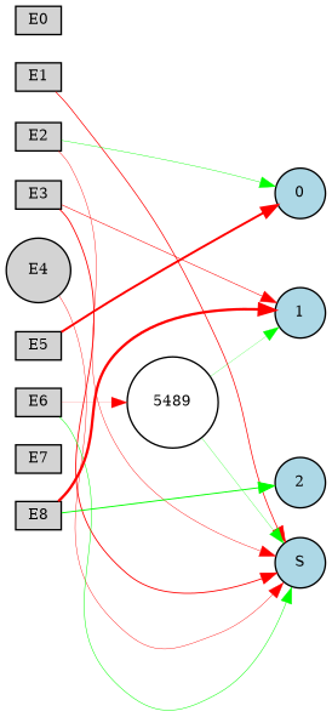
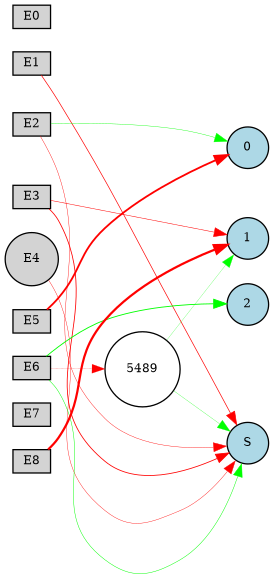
  digraph {
    rankdir=LR
    node [fillcolor=lightgray fontsize=9 shape=box style=filled]
    edge [style=solid]
    E0 [height=0.2 width=0.2]
    E1 [height=0.2 width=0.2]
    E2 [height=0.2 width=0.2]
    E3 [height=0.2 width=0.2]
    E4 [height=0.2 shape=circle width=0.2]
    E5 [height=0.2 width=0.2]
    E6 [height=0.2 width=0.2]
    E7 [height=0.2 width=0.2]
    E8 [height=0.2 width=0.2]
    0 [fillcolor=lightblue height=0.2 shape=circle width=0.2]
    1 [fillcolor=lightblue height=0.2 shape=circle width=0.2]
    2 [fillcolor=lightblue height=0.2 shape=circle width=0.2]
    S [fillcolor=lightblue height=0.2 shape=circle width=0.2]
    5489 [fillcolor=white height=0.2 shape=circle width=0.2]
    subgraph sub_1 {
      rank=source
      E0
      E1
      E2
      E3
      E4
      E5
      E6
      E7
      E8
    }
    subgraph sub_2 {
      rank=sink
      0
      1
      2
      S
    }
    E0 -> E1 [style=invis]
    E1 -> E2 [style=invis]
    E1 -> S [color=red penwidth=0.5248205646371076]
    E2 -> E3 [style=invis]
    E2 -> 0 [color=green penwidth=0.2894666505974873]
    E2 -> S [color=red penwidth=0.3013707304971905]
    E3 -> E4 [style=invis]
    E3 -> 1 [color=red penwidth=0.38145916460359186]
    E3 -> S [color=red penwidth=0.6236329831048565]
    E4 -> E5 [style=invis]
    E4 -> S [color=red penwidth=0.294349576611022]
    E5 -> E6 [style=invis]
    E5 -> 0 [color=red penwidth=1.4121713804824692]
    E6 -> E7 [style=invis]
-   E8 -> 2 [color=green penwidth=0.6820709648292552]
+   E6 -> 2 [color=green penwidth=0.6820709648292552]
    E6 -> S [color=green penwidth=0.35820256052516564]
    E6 -> 5489 [color=red penwidth=0.12139752783378704]
    E7 -> E8 [style=invis]
    E8 -> 1 [color=red penwidth=1.7097200815141933]
    0 -> 1 [style=invis]
    1 -> 2 [style=invis]
    2 -> S [style=invis]
    5489 -> 1 [color=green penwidth=0.16972976718349428]
    5489 -> S [color=green penwidth=0.2031275756932979]
  }
